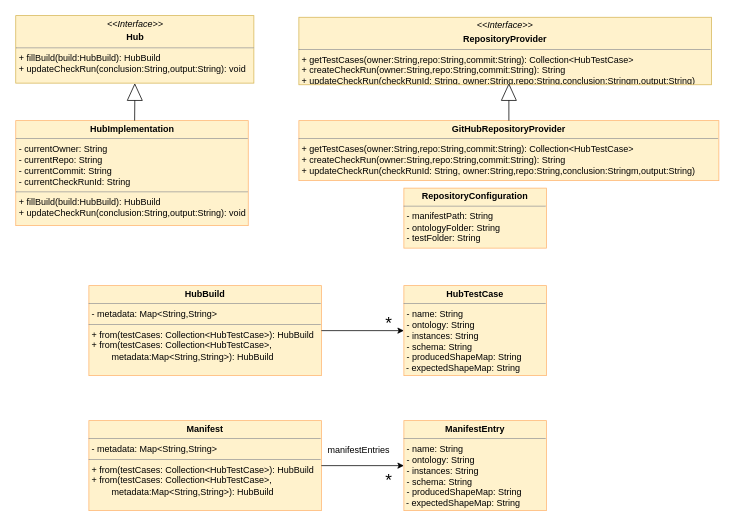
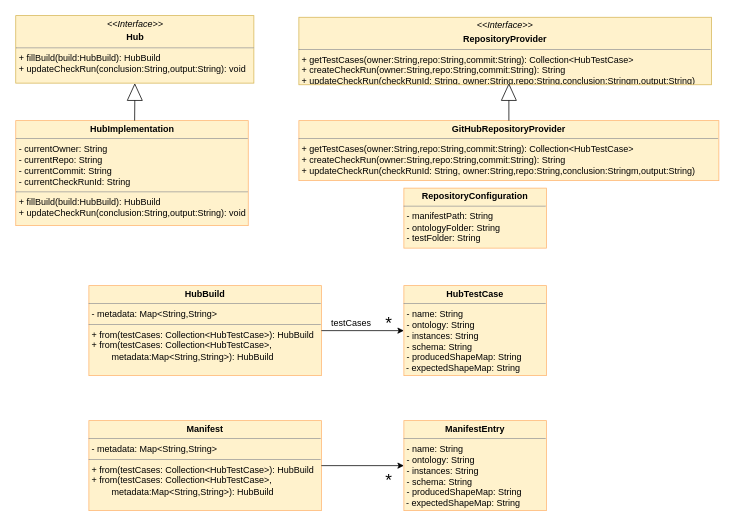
  <mxCell id="0" />
  <mxCell id="1" parent="0" />
  <mxCell id="2" value="&lt;p style=&quot;margin: 0px ; margin-top: 4px ; text-align: center&quot;&gt;&lt;b&gt;HubBuild&lt;/b&gt;&lt;br&gt;&lt;/p&gt;&lt;hr size=&quot;1&quot;&gt;&lt;p style=&quot;margin: 0px ; margin-left: 4px&quot;&gt;&lt;span&gt;- metadata: Map&amp;lt;String,String&amp;gt;&lt;/span&gt;&lt;br&gt;&lt;/p&gt;&lt;hr size=&quot;1&quot;&gt;&lt;p style=&quot;margin: 0px ; margin-left: 4px&quot;&gt;+ from(testCases: Collection&amp;lt;HubTestCase&amp;gt;): HubBuild&lt;/p&gt;&lt;p style=&quot;margin: 0px ; margin-left: 4px&quot;&gt;+ from(testCases: Collection&amp;lt;HubTestCase&amp;gt;,&lt;/p&gt;&lt;p style=&quot;margin: 0px ; margin-left: 4px&quot;&gt;&amp;nbsp; &amp;nbsp; &amp;nbsp; &amp;nbsp; metadata:Map&amp;lt;String,String&amp;gt;): HubBuild&lt;/p&gt;&lt;p style=&quot;margin: 0px ; margin-left: 4px&quot;&gt;&lt;br&gt;&lt;/p&gt;" style="verticalAlign=top;align=left;overflow=fill;fontSize=12;fontFamily=Helvetica;html=1;fillColor=#fff2cc;strokeColor=#FFB570;" parent="1" vertex="1"><mxGeometry x="118" y="380" width="310" height="120" as="geometry" /></mxCell>
  <mxCell id="3" value="&lt;p style=&quot;margin: 0px ; margin-top: 4px ; text-align: center&quot;&gt;&lt;b&gt;HubTestCase&lt;/b&gt;&lt;/p&gt;&lt;hr size=&quot;1&quot;&gt;&lt;p style=&quot;margin: 0px ; margin-left: 4px&quot;&gt;- name: String&lt;/p&gt;&lt;p style=&quot;margin: 0px ; margin-left: 4px&quot;&gt;- ontology: String&lt;br&gt;&lt;/p&gt;&lt;p style=&quot;margin: 0px ; margin-left: 4px&quot;&gt;- instances: String&lt;br&gt;&lt;/p&gt;&lt;p style=&quot;margin: 0px ; margin-left: 4px&quot;&gt;- schema: String&lt;br&gt;&lt;/p&gt;&lt;p style=&quot;margin: 0px ; margin-left: 4px&quot;&gt;- producedShapeMap: String&lt;br&gt;&lt;/p&gt;&amp;nbsp;- expectedShapeMap: String&lt;br&gt;&lt;p style=&quot;margin: 0px ; margin-left: 4px&quot;&gt;&lt;br&gt;&lt;/p&gt;&lt;p style=&quot;margin: 0px ; margin-left: 4px&quot;&gt;&lt;br&gt;&lt;/p&gt;" style="verticalAlign=top;align=left;overflow=fill;fontSize=12;fontFamily=Helvetica;html=1;fillColor=#fff2cc;strokeColor=#FFB570;" parent="1" vertex="1"><mxGeometry x="538" y="380" width="190" height="120" as="geometry" /></mxCell>
  <mxCell id="4" value="" style="endArrow=classic;html=1;entryX=0;entryY=0.5;entryDx=0;entryDy=0;exitX=1;exitY=0.5;exitDx=0;exitDy=0;" parent="1" source="2" target="3" edge="1"><mxGeometry width="50" height="50" relative="1" as="geometry"><mxPoint x="428" y="500" as="sourcePoint" /><mxPoint x="478" y="450" as="targetPoint" /></mxGeometry></mxCell>
+ <mxCell id="5" value="testCases" style="text;html=1;strokeColor=none;fillColor=none;align=center;verticalAlign=middle;whiteSpace=wrap;rounded=0;" parent="1" vertex="1"><mxGeometry x="448" y="420" width="40" height="20" as="geometry" /></mxCell>
  <mxCell id="6" value="*" style="text;html=1;strokeColor=none;fillColor=none;align=center;verticalAlign=middle;whiteSpace=wrap;rounded=0;fontSize=23;" parent="1" vertex="1"><mxGeometry x="498" y="420" width="40" height="20" as="geometry" /></mxCell>
  <mxCell id="7" value="&lt;p style=&quot;margin: 0px ; margin-top: 4px ; text-align: center&quot;&gt;&lt;b&gt;Manifest&lt;/b&gt;&lt;br&gt;&lt;/p&gt;&lt;hr size=&quot;1&quot;&gt;&lt;p style=&quot;margin: 0px ; margin-left: 4px&quot;&gt;&lt;span&gt;- metadata: Map&amp;lt;String,String&amp;gt;&lt;/span&gt;&lt;br&gt;&lt;/p&gt;&lt;hr size=&quot;1&quot;&gt;&lt;p style=&quot;margin: 0px ; margin-left: 4px&quot;&gt;+ from(testCases: Collection&amp;lt;HubTestCase&amp;gt;): HubBuild&lt;/p&gt;&lt;p style=&quot;margin: 0px ; margin-left: 4px&quot;&gt;+ from(testCases: Collection&amp;lt;HubTestCase&amp;gt;,&lt;/p&gt;&lt;p style=&quot;margin: 0px ; margin-left: 4px&quot;&gt;&amp;nbsp; &amp;nbsp; &amp;nbsp; &amp;nbsp; metadata:Map&amp;lt;String,String&amp;gt;): HubBuild&lt;/p&gt;&lt;p style=&quot;margin: 0px ; margin-left: 4px&quot;&gt;&lt;br&gt;&lt;/p&gt;" style="verticalAlign=top;align=left;overflow=fill;fontSize=12;fontFamily=Helvetica;html=1;fillColor=#fff2cc;strokeColor=#FFB570;" parent="1" vertex="1"><mxGeometry x="118" y="560" width="310" height="120" as="geometry" /></mxCell>
  <mxCell id="8" value="&lt;p style=&quot;margin: 0px ; margin-top: 4px ; text-align: center&quot;&gt;&lt;b&gt;ManifestEntry&lt;/b&gt;&lt;/p&gt;&lt;hr size=&quot;1&quot;&gt;&lt;p style=&quot;margin: 0px ; margin-left: 4px&quot;&gt;- name: String&lt;/p&gt;&lt;p style=&quot;margin: 0px ; margin-left: 4px&quot;&gt;- ontology: String&lt;br&gt;&lt;/p&gt;&lt;p style=&quot;margin: 0px ; margin-left: 4px&quot;&gt;- instances: String&lt;br&gt;&lt;/p&gt;&lt;p style=&quot;margin: 0px ; margin-left: 4px&quot;&gt;- schema: String&lt;br&gt;&lt;/p&gt;&lt;p style=&quot;margin: 0px ; margin-left: 4px&quot;&gt;- producedShapeMap: String&lt;br&gt;&lt;/p&gt;&amp;nbsp;- expectedShapeMap: String&lt;br&gt;&lt;p style=&quot;margin: 0px ; margin-left: 4px&quot;&gt;&lt;br&gt;&lt;/p&gt;&lt;p style=&quot;margin: 0px ; margin-left: 4px&quot;&gt;&lt;br&gt;&lt;/p&gt;" style="verticalAlign=top;align=left;overflow=fill;fontSize=12;fontFamily=Helvetica;html=1;fillColor=#fff2cc;strokeColor=#FFB570;" parent="1" vertex="1"><mxGeometry x="538" y="560" width="190" height="120" as="geometry" /></mxCell>
  <mxCell id="9" value="" style="endArrow=classic;html=1;entryX=0;entryY=0.5;entryDx=0;entryDy=0;exitX=1;exitY=0.5;exitDx=0;exitDy=0;" parent="1" source="7" target="8" edge="1"><mxGeometry width="50" height="50" relative="1" as="geometry"><mxPoint x="428" y="650" as="sourcePoint" /><mxPoint x="478" y="600" as="targetPoint" /></mxGeometry></mxCell>
- <mxCell id="10" value="manifestEntries" style="text;html=1;strokeColor=none;fillColor=none;align=center;verticalAlign=middle;whiteSpace=wrap;rounded=0;" parent="1" vertex="1"><mxGeometry x="448" y="590" width="60" height="20" as="geometry" /></mxCell>
  <mxCell id="11" value="*" style="text;html=1;strokeColor=none;fillColor=none;align=center;verticalAlign=middle;whiteSpace=wrap;rounded=0;fontSize=23;" parent="1" vertex="1"><mxGeometry x="498" y="630" width="40" height="20" as="geometry" /></mxCell>
  <mxCell id="12" value="&lt;p style=&quot;margin: 0px ; margin-top: 4px ; text-align: center&quot;&gt;&lt;i&gt;&amp;lt;&amp;lt;Interface&amp;gt;&amp;gt;&lt;/i&gt;&lt;/p&gt;&lt;p style=&quot;margin: 0px ; margin-top: 4px ; text-align: center&quot;&gt;&lt;b&gt;Hub&lt;/b&gt;&lt;/p&gt;&lt;hr size=&quot;1&quot;&gt;&lt;p style=&quot;margin: 0px ; margin-left: 4px&quot;&gt;+ fillBuild(build:HubBuild): HubBuild&lt;br&gt;&lt;/p&gt;&lt;p style=&quot;margin: 0px ; margin-left: 4px&quot;&gt;+ updateCheckRun(conclusion:String,output:String): void&lt;/p&gt;" style="verticalAlign=top;align=left;overflow=fill;fontSize=12;fontFamily=Helvetica;html=1;strokeColor=#d6b656;fillColor=#fff2cc;" parent="1" vertex="1"><mxGeometry x="20.5" y="20" width="317.5" height="90" as="geometry" /></mxCell>
  <mxCell id="13" value="&lt;p style=&quot;margin: 0px ; margin-top: 4px ; text-align: center&quot;&gt;&lt;b&gt;HubImplementation&lt;/b&gt;&lt;br&gt;&lt;/p&gt;&lt;hr size=&quot;1&quot;&gt;&lt;p style=&quot;margin: 0px ; margin-left: 4px&quot;&gt;&lt;span&gt;- currentOwner: String&lt;/span&gt;&lt;br&gt;&lt;/p&gt;&lt;p style=&quot;margin: 0px ; margin-left: 4px&quot;&gt;&lt;span&gt;- currentRepo: String&lt;/span&gt;&lt;/p&gt;&lt;p style=&quot;margin: 0px ; margin-left: 4px&quot;&gt;- currentCommit: String&lt;span&gt;&lt;br&gt;&lt;/span&gt;&lt;/p&gt;&lt;p style=&quot;margin: 0px ; margin-left: 4px&quot;&gt;- currentCheckRunId: String&lt;/p&gt;&lt;hr size=&quot;1&quot;&gt;&lt;p style=&quot;margin: 0px 0px 0px 4px&quot;&gt;+ fillBuild(build:HubBuild): HubBuild&lt;br&gt;&lt;/p&gt;&lt;p style=&quot;margin: 0px 0px 0px 4px&quot;&gt;+ updateCheckRun(conclusion:String,output:String): void&lt;/p&gt;&lt;p style=&quot;margin: 0px ; margin-left: 4px&quot;&gt;&lt;br&gt;&lt;/p&gt;" style="verticalAlign=top;align=left;overflow=fill;fontSize=12;fontFamily=Helvetica;html=1;fillColor=#fff2cc;strokeColor=#FFB570;" parent="1" vertex="1"><mxGeometry x="20.5" width="310" height="140" as="geometry" y="160" /></mxCell>
  <mxCell id="14" value="" style="triangle;whiteSpace=wrap;html=1;rotation=-90;" parent="1" vertex="1"><mxGeometry x="168.3" y="112.18" width="21.88" height="20" as="geometry" /></mxCell>
  <mxCell id="15" value="" style="endArrow=none;html=1;entryX=0;entryY=0.5;entryDx=0;entryDy=0;" parent="1" target="14" edge="1"><mxGeometry width="50" height="50" relative="1" as="geometry"><mxPoint x="179" as="sourcePoint" y="160" /><mxPoint x="168" y="130" as="targetPoint" /></mxGeometry></mxCell>
  <mxCell id="16" value="&lt;p style=&quot;margin: 0px ; margin-top: 4px ; text-align: center&quot;&gt;&lt;i&gt;&amp;lt;&amp;lt;Interface&amp;gt;&amp;gt;&lt;/i&gt;&lt;/p&gt;&lt;p style=&quot;margin: 0px ; margin-top: 4px ; text-align: center&quot;&gt;&lt;b&gt;RepositoryProvider&lt;/b&gt;&lt;/p&gt;&lt;hr size=&quot;1&quot;&gt;&lt;p style=&quot;margin: 0px ; margin-left: 4px&quot;&gt;+ getTestCases(owner:String,repo:String,commit:String): Collection&amp;lt;HubTestCase&amp;gt;&lt;br&gt;&lt;/p&gt;&lt;p style=&quot;margin: 0px ; margin-left: 4px&quot;&gt;+ createCheckRun(owner:String,repo:String,commit:String): String&lt;br&gt;&lt;/p&gt;&lt;p style=&quot;margin: 0px ; margin-left: 4px&quot;&gt;+ updateCheckRun(checkRunId: String, owner:String,repo:String,conclusion:Stringm,output:String)&lt;/p&gt;" style="verticalAlign=top;align=left;overflow=fill;fontSize=12;fontFamily=Helvetica;html=1;strokeColor=#d6b656;fillColor=#fff2cc;" parent="1" vertex="1"><mxGeometry x="398" y="22.18" width="550" height="90" as="geometry" /></mxCell>
  <mxCell id="17" value="&lt;p style=&quot;margin: 0px ; margin-top: 4px ; text-align: center&quot;&gt;&lt;b&gt;GitHubRepositoryProvider&lt;/b&gt;&lt;/p&gt;&lt;hr size=&quot;1&quot;&gt;&lt;p style=&quot;margin: 0px 0px 0px 4px&quot;&gt;+ getTestCases(owner:String,repo:String,commit:String): Collection&amp;lt;HubTestCase&amp;gt;&lt;br&gt;&lt;/p&gt;&lt;p style=&quot;margin: 0px 0px 0px 4px&quot;&gt;+ createCheckRun(owner:String,repo:String,commit:String): String&lt;/p&gt;&lt;p style=&quot;margin: 0px 0px 0px 4px&quot;&gt;+ updateCheckRun(checkRunId: String, owner:String,repo:String,conclusion:Stringm,output:String)&lt;br&gt;&lt;/p&gt;&lt;p style=&quot;margin: 0px 0px 0px 4px&quot;&gt;&lt;br&gt;&lt;/p&gt;&lt;p style=&quot;margin: 0px 0px 0px 4px&quot;&gt;&lt;br&gt;&lt;/p&gt;" style="verticalAlign=top;align=left;overflow=fill;fontSize=12;fontFamily=Helvetica;html=1;fillColor=#fff2cc;strokeColor=#FFB570;" parent="1" vertex="1"><mxGeometry x="398" width="560" height="80" as="geometry" y="160" /></mxCell>
  <mxCell id="18" value="" style="triangle;whiteSpace=wrap;html=1;rotation=-90;" parent="1" vertex="1"><mxGeometry x="667.06" y="112.18" width="21.88" height="20" as="geometry" /></mxCell>
  <mxCell id="19" value="" style="endArrow=none;html=1;entryX=0;entryY=0.5;entryDx=0;entryDy=0;exitX=0.5;exitY=0;exitDx=0;exitDy=0;" parent="1" source="17" target="18" edge="1"><mxGeometry width="50" height="50" relative="1" as="geometry"><mxPoint x="189" y="170" as="sourcePoint" /><mxPoint x="189.24" y="143.12" as="targetPoint" /></mxGeometry></mxCell>
  <mxCell id="20" value="&lt;p style=&quot;margin: 0px ; margin-top: 4px ; text-align: center&quot;&gt;&lt;b&gt;RepositoryConfiguration&lt;/b&gt;&lt;/p&gt;&lt;hr size=&quot;1&quot;&gt;&lt;p style=&quot;margin: 0px ; margin-left: 4px&quot;&gt;- manifestPath: String&lt;/p&gt;&lt;p style=&quot;margin: 0px ; margin-left: 4px&quot;&gt;- ontologyFolder: String&lt;br&gt;&lt;/p&gt;&lt;p style=&quot;margin: 0px ; margin-left: 4px&quot;&gt;- testFolder: String&lt;br&gt;&lt;/p&gt;&lt;p style=&quot;margin: 0px ; margin-left: 4px&quot;&gt;&lt;/p&gt;&lt;br&gt;&lt;p style=&quot;margin: 0px ; margin-left: 4px&quot;&gt;&lt;br&gt;&lt;/p&gt;&lt;p style=&quot;margin: 0px ; margin-left: 4px&quot;&gt;&lt;br&gt;&lt;/p&gt;" style="verticalAlign=top;align=left;overflow=fill;fontSize=12;fontFamily=Helvetica;html=1;fillColor=#fff2cc;strokeColor=#FFB570;" parent="1" vertex="1"><mxGeometry x="538" y="250" width="190" height="80" as="geometry" /></mxCell>
